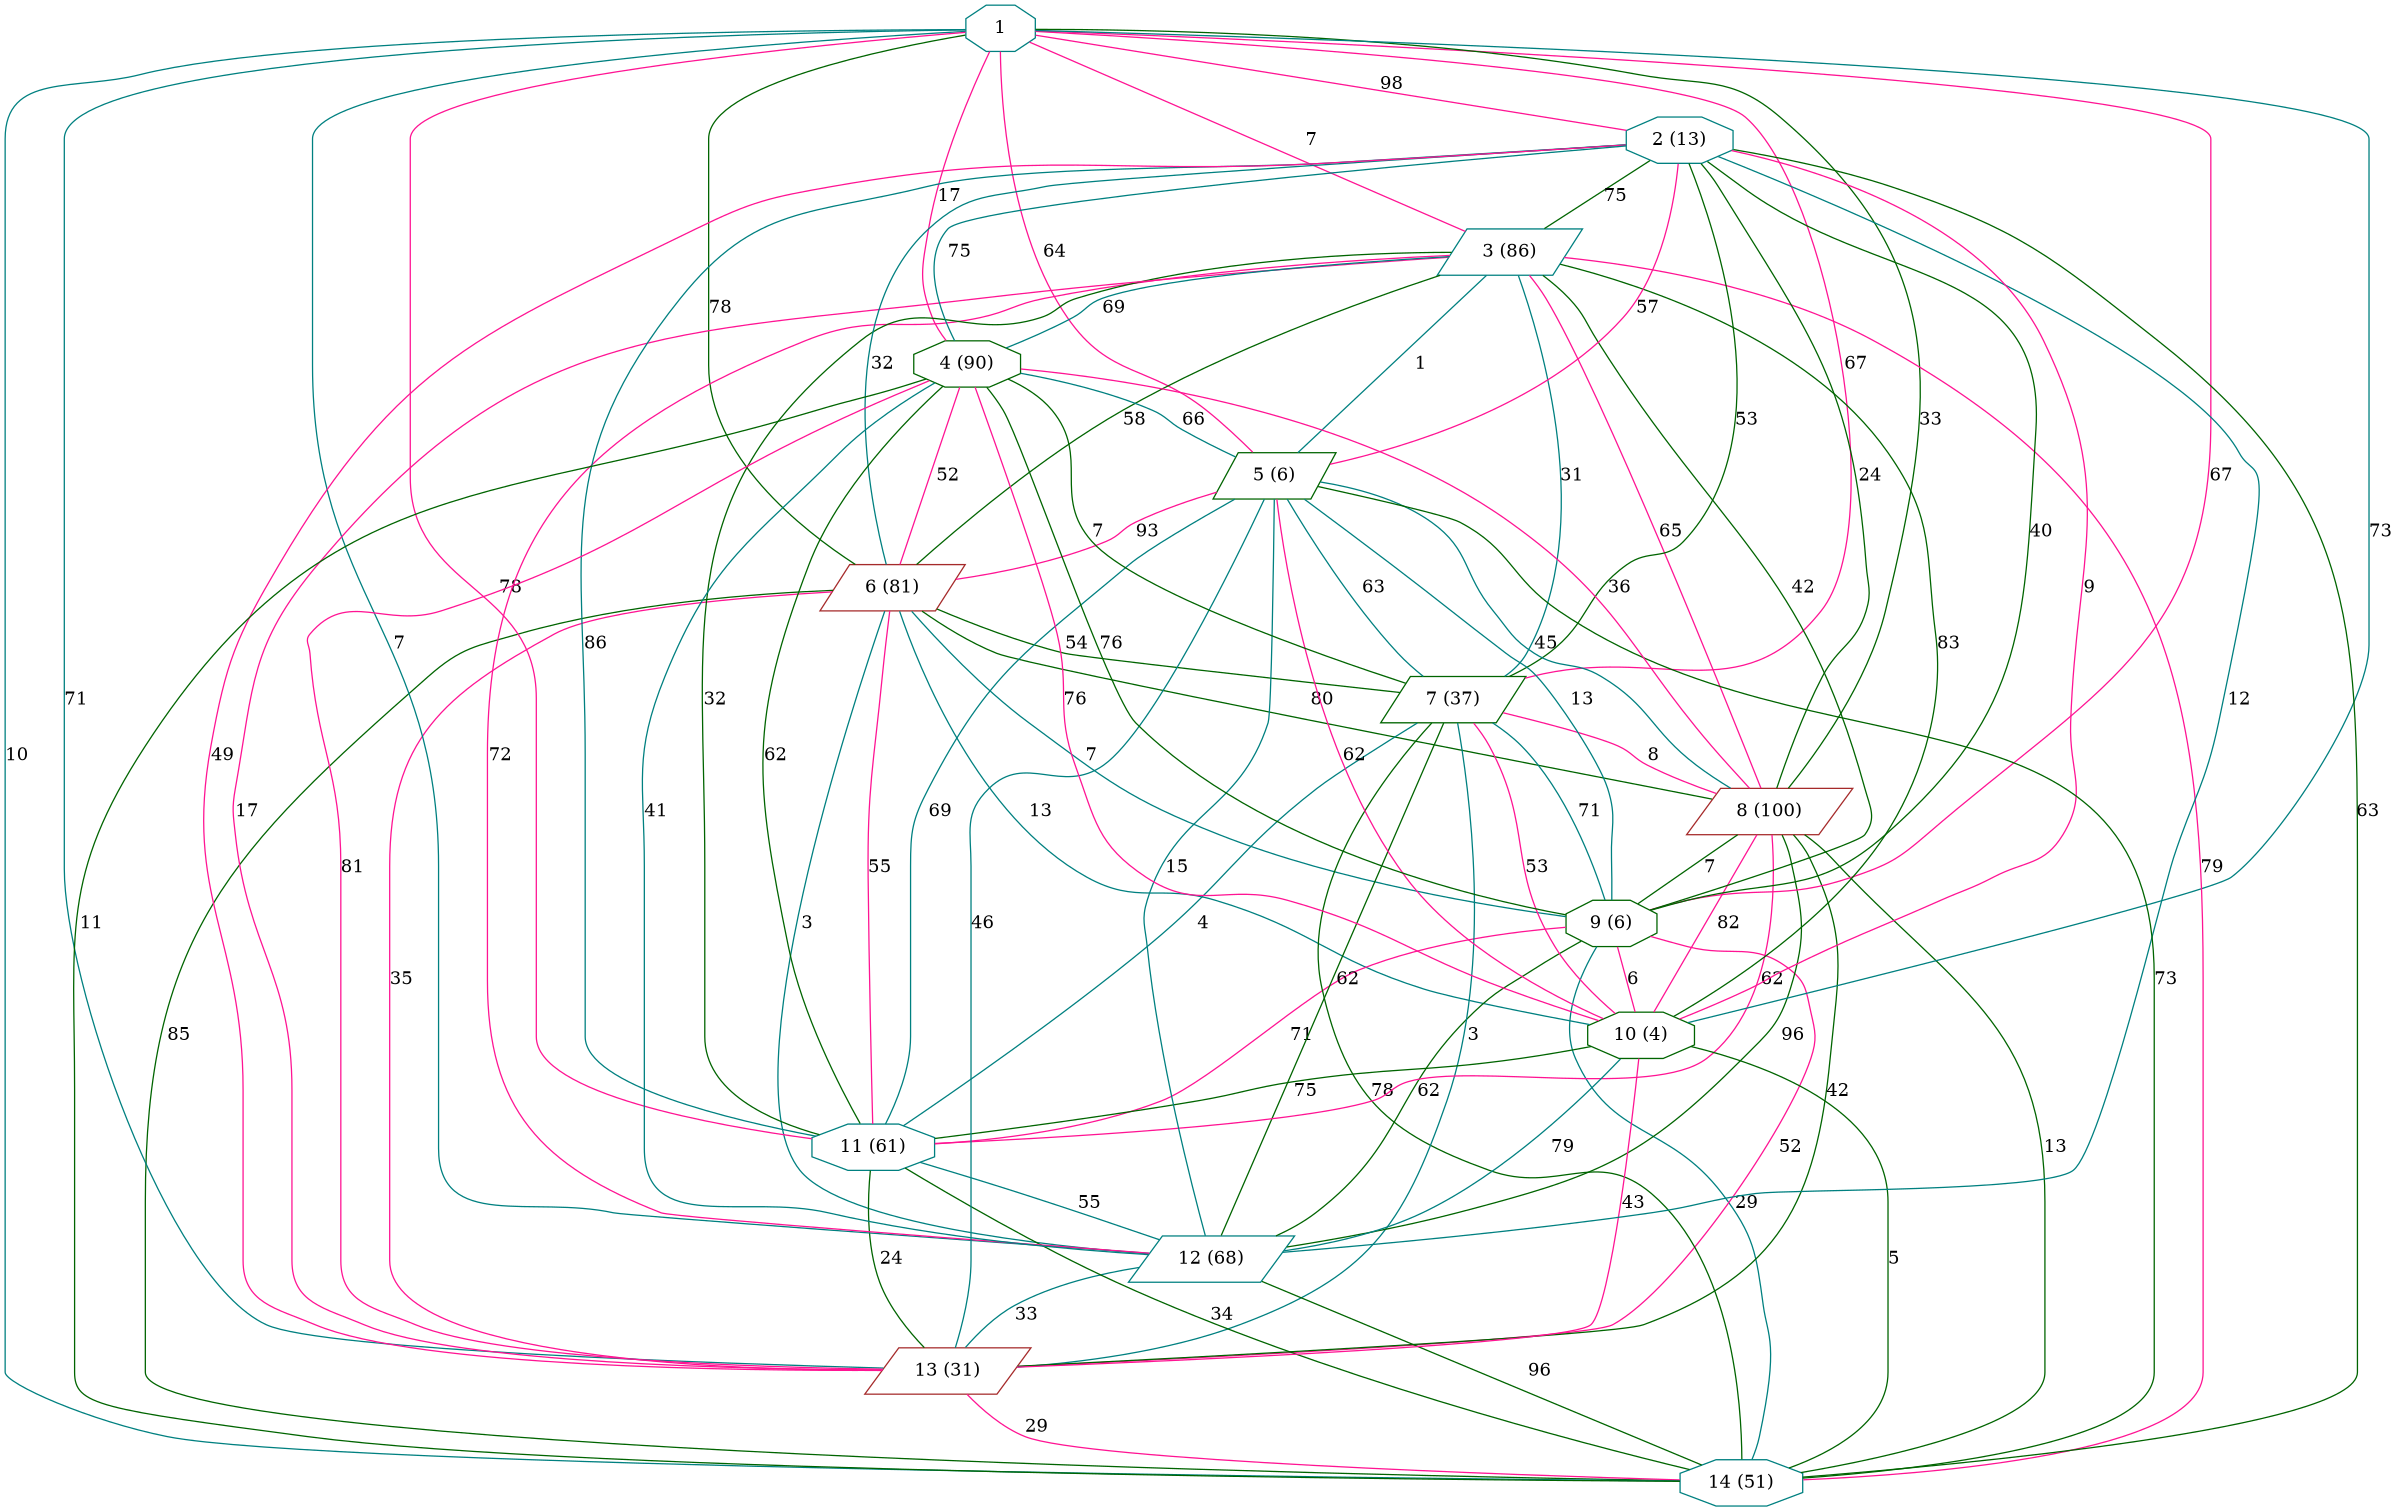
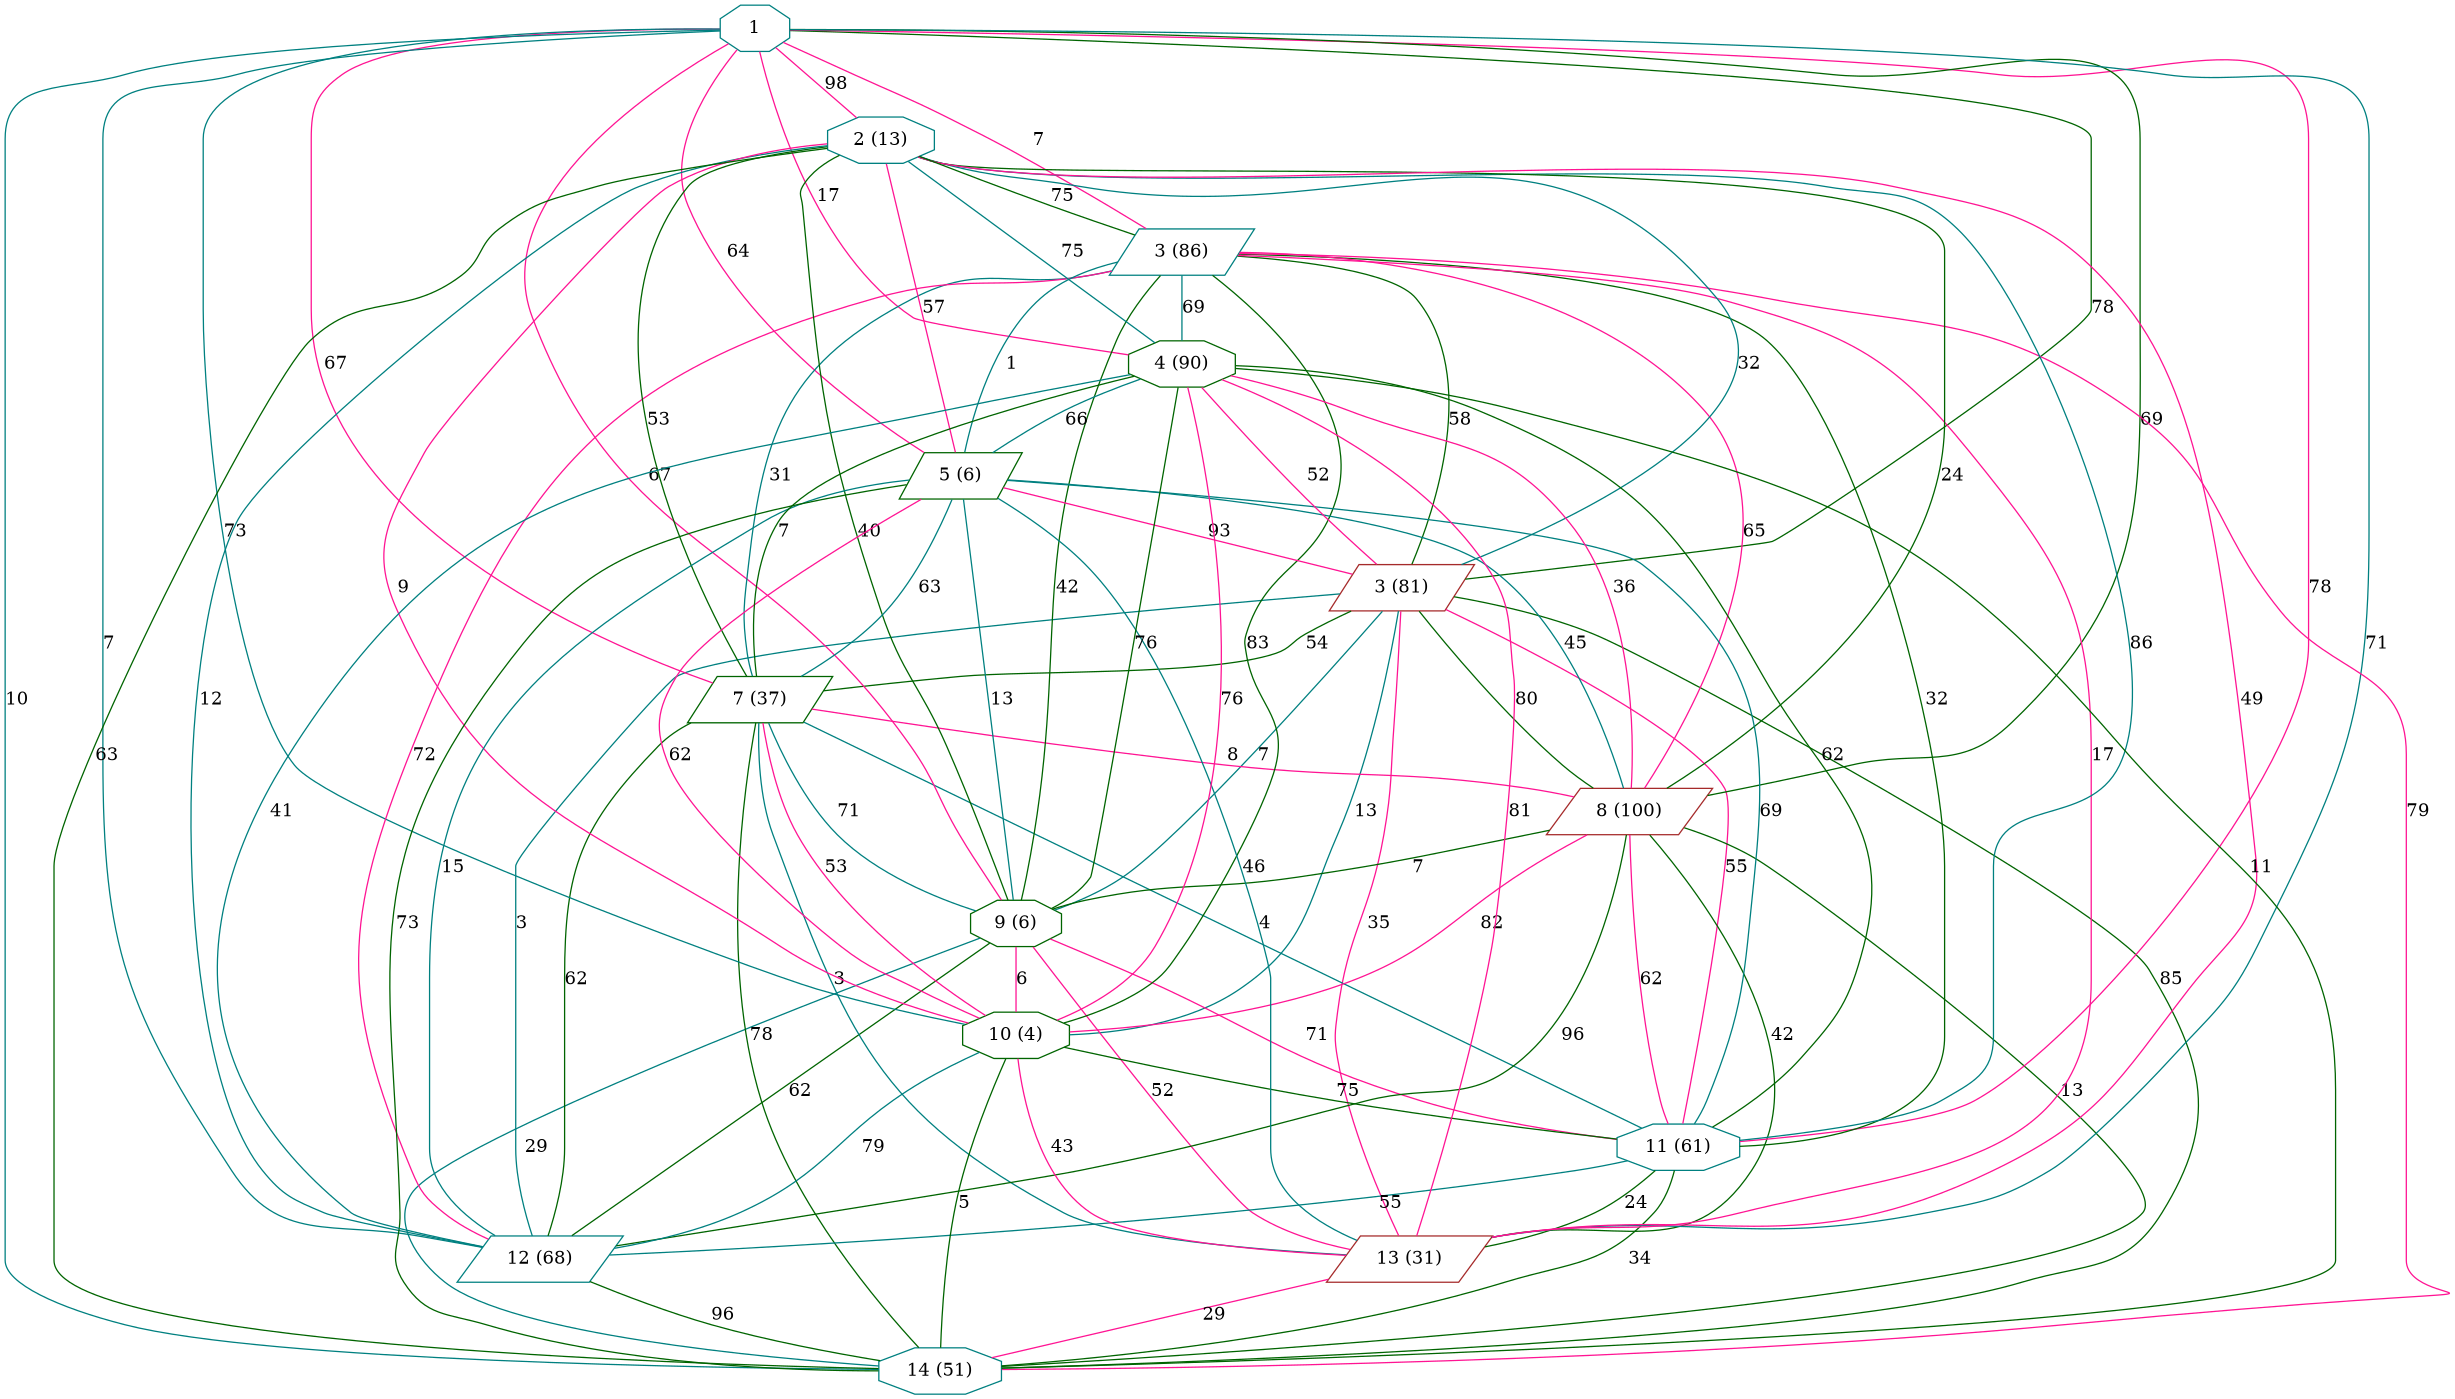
  graph {
    node [color=teal shape=parallelogram]
    edge [color=darkgreen]
-   n1 [color=brown label="6 (81)"]
+   n1 [color=brown label="3 (81)"]
    n2 [color=darkgreen label="9 (6)" shape=octagon]
    n3 [color=darkgreen label="7 (37)"]
    n4 [label="12 (68)"]
    n5 [label="11 (61)" shape=octagon]
    n6 [color=brown label="8 (100)"]
    n7 [color=darkgreen label="10 (4)" shape=octagon]
    n8 [label="14 (51)" shape=octagon]
    n9 [color=brown label="13 (31)"]
    1 [shape=octagon]
    n11 [label="3 (86)"]
    n12 [label="2 (13)" shape=octagon]
    n13 [color=darkgreen label="5 (6)"]
    n14 [color=darkgreen label="4 (90)" shape=octagon]
    n1 -- n2 [color=teal label=7]
    n1 -- n3 [label=54]
    n1 -- n4 [color=teal label=3]
    n1 -- n5 [color=deeppink label=55]
    n1 -- n6 [label=80]
    n1 -- n7 [color=teal label=13]
    n1 -- n8 [label=85]
    n1 -- n9 [color=deeppink label=35]
    n2 -- n4 [label=62]
    n2 -- n5 [color=deeppink label=71]
    n2 -- n7 [color=deeppink label=6]
    n2 -- n8 [color=teal label=29]
    n2 -- n9 [color=deeppink label=52]
    n3 -- n2 [color=teal label=71]
    n3 -- n4 [label=62]
    n3 -- n5 [color=teal label=4]
    n3 -- n6 [color=deeppink label=8]
    n3 -- n7 [color=deeppink label=53]
    n3 -- n8 [label=78]
    n3 -- n9 [color=teal label=3]
    n4 -- n8 [label=96]
-   n4 -- n9 [color=teal label=33]
    n5 -- n4 [color=teal label=55]
    n5 -- n8 [label=34]
    n5 -- n9 [label=24]
    n6 -- n2 [label=7]
    n6 -- n4 [label=96]
    n6 -- n5 [color=deeppink label=62]
    n6 -- n7 [color=deeppink label=82]
    n6 -- n8 [label=13]
    n6 -- n9 [label=42]
    n7 -- n4 [color=teal label=79]
    n7 -- n5 [label=75]
    n7 -- n8 [label=5]
    n7 -- n9 [color=deeppink label=43]
    n9 -- n8 [color=deeppink label=29]
    1 -- n1 [label=78]
    1 -- n2 [color=deeppink label=67]
    1 -- n3 [color=deeppink label=67]
    1 -- n4 [color=teal label=7]
    1 -- n5 [color=deeppink label=78]
-   1 -- n6 [label=33]
+   1 -- n6 [label=69]
    1 -- n7 [color=teal label=73]
    1 -- n8 [color=teal label=10]
    1 -- n9 [color=teal label=71]
    1 -- n11 [color=deeppink label=7]
    1 -- n12 [color=deeppink label=98]
    1 -- n13 [color=deeppink label=64]
    1 -- n14 [color=deeppink label=17]
    n11 -- n1 [label=58]
    n11 -- n2 [label=42]
    n11 -- n3 [color=teal label=31]
    n11 -- n4 [color=deeppink label=72]
    n11 -- n5 [label=32]
    n11 -- n6 [color=deeppink label=65]
    n11 -- n7 [label=83]
    n11 -- n8 [color=deeppink label=79]
    n11 -- n9 [color=deeppink label=17]
    n11 -- n13 [color=teal label=1]
    n11 -- n14 [color=teal label=69]
    n12 -- n1 [color=teal label=32]
    n12 -- n2 [label=40]
    n12 -- n3 [label=53]
    n12 -- n4 [color=teal label=12]
    n12 -- n5 [color=teal label=86]
    n12 -- n6 [label=24]
    n12 -- n7 [color=deeppink label=9]
    n12 -- n8 [label=63]
    n12 -- n9 [color=deeppink label=49]
    n12 -- n11 [label=75]
    n12 -- n13 [color=deeppink label=57]
    n12 -- n14 [color=teal label=75]
    n13 -- n1 [color=deeppink label=93]
    n13 -- n2 [color=teal label=13]
    n13 -- n3 [color=teal label=63]
    n13 -- n4 [color=teal label=15]
    n13 -- n5 [color=teal label=69]
    n13 -- n6 [color=teal label=45]
    n13 -- n7 [color=deeppink label=62]
    n13 -- n8 [label=73]
    n13 -- n9 [color=teal label=46]
    n14 -- n1 [color=deeppink label=52]
    n14 -- n2 [label=76]
    n14 -- n3 [label=7]
    n14 -- n4 [color=teal label=41]
    n14 -- n5 [label=62]
    n14 -- n6 [color=deeppink label=36]
    n14 -- n7 [color=deeppink label=76]
    n14 -- n8 [label=11]
    n14 -- n9 [color=deeppink label=81]
    n14 -- n13 [color=teal label=66]
  }
